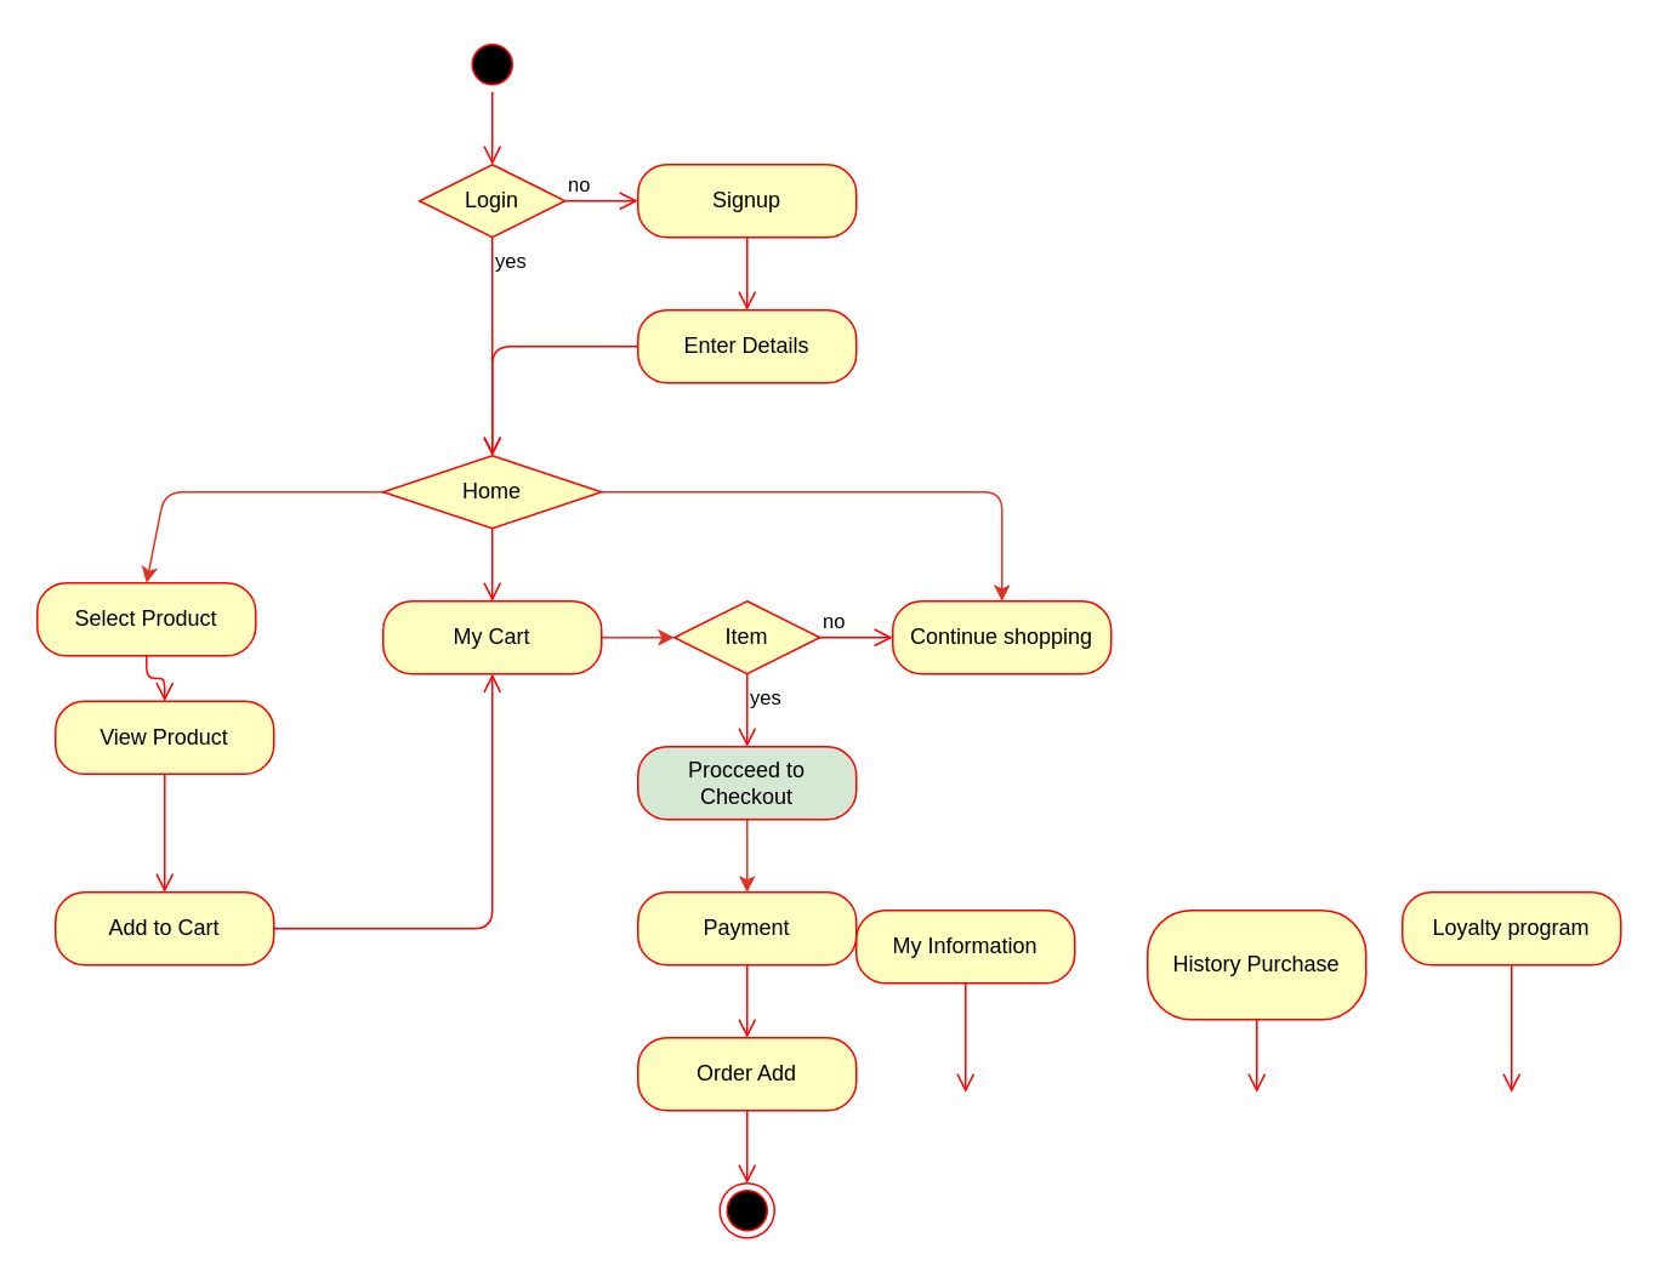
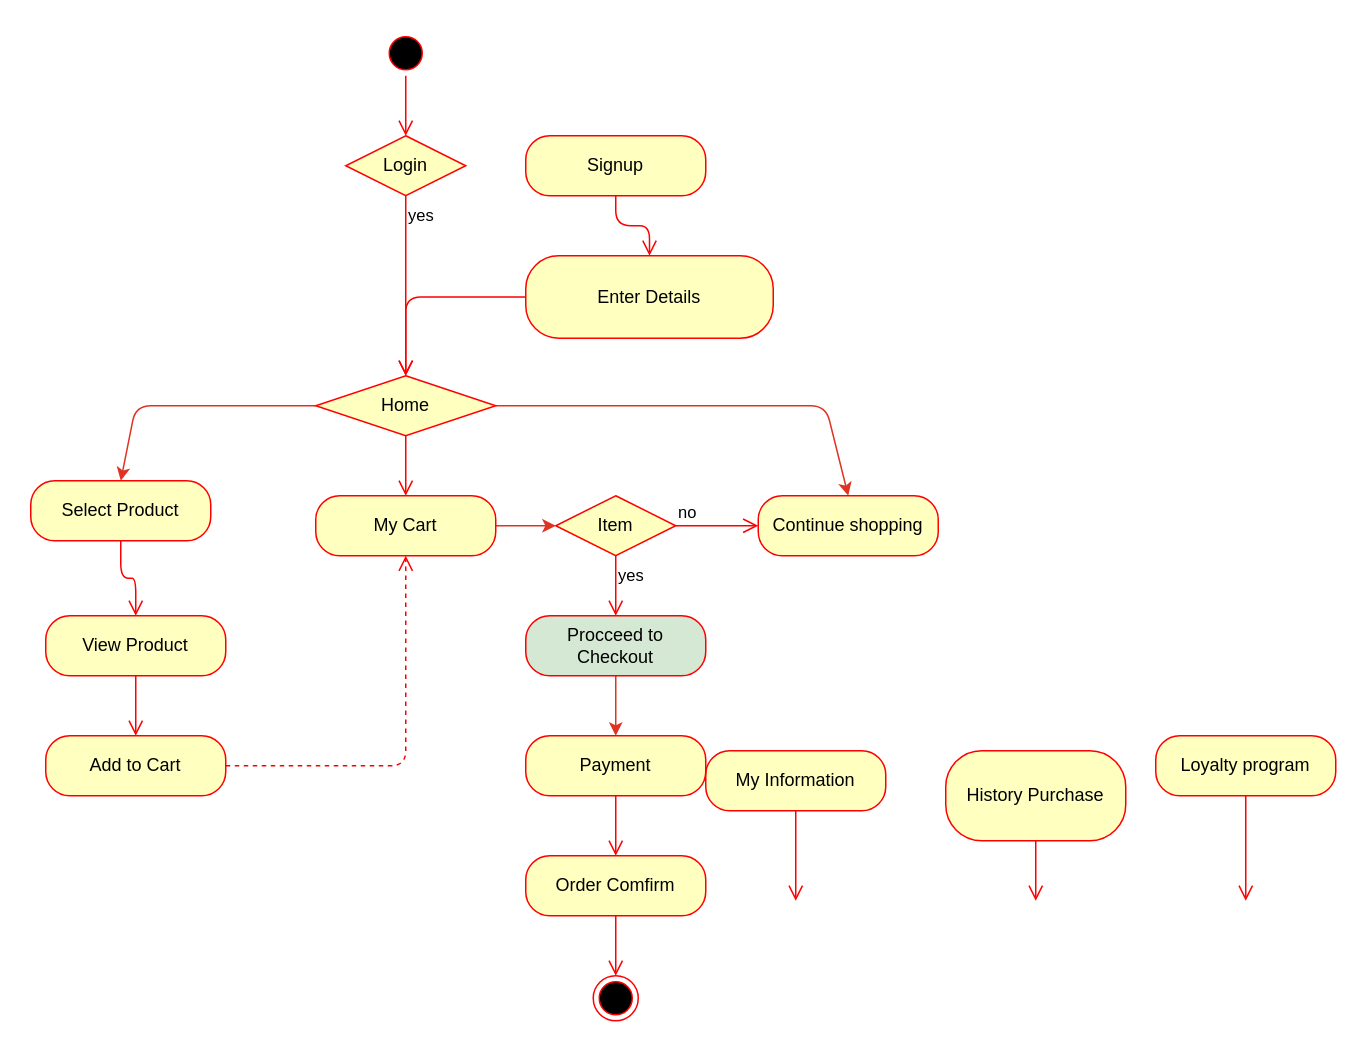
  <mxCell id="0" />
  <mxCell id="1" parent="0" />
  <mxCell id="2" value="" style="ellipse;html=1;shape=startState;fillColor=#000000;strokeColor=#ff0000;" vertex="1" parent="1"><mxGeometry x="255" y="20" width="30" height="30" as="geometry" /></mxCell>
  <mxCell id="3" value="" style="edgeStyle=orthogonalEdgeStyle;html=1;verticalAlign=bottom;endArrow=open;endSize=8;strokeColor=#ff0000;" edge="1" source="2" parent="1" target="4"><mxGeometry relative="1" as="geometry"><mxPoint x="265" y="140" as="targetPoint" /></mxGeometry></mxCell>
  <mxCell id="4" value="Login" style="rhombus;whiteSpace=wrap;html=1;fillColor=#ffffc0;strokeColor=#ff0000;" vertex="1" parent="1"><mxGeometry x="230" y="90" width="80" height="40" as="geometry" /></mxCell>
- <mxCell id="5" value="no" style="edgeStyle=orthogonalEdgeStyle;html=1;align=left;verticalAlign=bottom;endArrow=open;endSize=8;strokeColor=#ff0000;entryX=0;entryY=0.5;entryDx=0;entryDy=0;" edge="1" source="4" parent="1" target="7"><mxGeometry x="-1" relative="1" as="geometry"><mxPoint x="410" y="110" as="targetPoint" /></mxGeometry></mxCell>
  <mxCell id="6" value="yes" style="edgeStyle=orthogonalEdgeStyle;html=1;align=left;verticalAlign=top;endArrow=open;endSize=8;strokeColor=#ff0000;entryX=0.5;entryY=0;entryDx=0;entryDy=0;" edge="1" source="4" parent="1" target="11"><mxGeometry x="-1" relative="1" as="geometry"><mxPoint x="270" y="190" as="targetPoint" /></mxGeometry></mxCell>
  <mxCell id="7" value="Signup" style="rounded=1;whiteSpace=wrap;html=1;arcSize=40;fontColor=#000000;fillColor=#ffffc0;strokeColor=#ff0000;" vertex="1" parent="1"><mxGeometry x="350" y="90" width="120" height="40" as="geometry" /></mxCell>
  <mxCell id="8" value="" style="edgeStyle=orthogonalEdgeStyle;html=1;verticalAlign=bottom;endArrow=open;endSize=8;strokeColor=#ff0000;entryX=0.5;entryY=0;entryDx=0;entryDy=0;" edge="1" source="7" parent="1" target="13"><mxGeometry relative="1" as="geometry"><mxPoint x="410" y="210" as="targetPoint" /></mxGeometry></mxCell>
  <mxCell id="9" style="edgeStyle=none;html=1;exitX=0;exitY=0.5;exitDx=0;exitDy=0;entryX=0.5;entryY=0;entryDx=0;entryDy=0;strokeColor=#df3323;" edge="1" parent="1" source="11" target="15"><mxGeometry relative="1" as="geometry"><Array as="points"><mxPoint x="90" y="270" /></Array></mxGeometry></mxCell>
  <mxCell id="10" style="edgeStyle=none;html=1;exitX=1;exitY=0.5;exitDx=0;exitDy=0;entryX=0.5;entryY=0;entryDx=0;entryDy=0;strokeColor=#df3323;" edge="1" parent="1" source="11" target="32"><mxGeometry relative="1" as="geometry"><Array as="points"><mxPoint x="550" y="270" /></Array></mxGeometry></mxCell>
  <mxCell id="11" value="Home" style="rhombus;whiteSpace=wrap;html=1;arcSize=40;fontColor=#000000;fillColor=#ffffc0;strokeColor=#ff0000;" vertex="1" parent="1"><mxGeometry x="210" y="250" width="120" height="40" as="geometry" /></mxCell>
  <mxCell id="12" value="" style="edgeStyle=orthogonalEdgeStyle;html=1;verticalAlign=bottom;endArrow=open;endSize=8;strokeColor=#ff0000;entryX=0.5;entryY=0;entryDx=0;entryDy=0;" edge="1" source="11" parent="1" target="18"><mxGeometry relative="1" as="geometry"><mxPoint x="270" y="340" as="targetPoint" /></mxGeometry></mxCell>
- <mxCell id="13" value="Enter Details" style="rounded=1;whiteSpace=wrap;html=1;arcSize=40;fontColor=#000000;fillColor=#ffffc0;strokeColor=#ff0000;" vertex="1" parent="1"><mxGeometry x="350" y="170" width="120" height="40" as="geometry" /></mxCell>
+ <mxCell id="13" value="Enter Details" style="rounded=1;whiteSpace=wrap;html=1;arcSize=40;fontColor=#000000;fillColor=#ffffc0;strokeColor=#ff0000;" vertex="1" parent="1"><mxGeometry x="350" y="170" width="165" height="55" as="geometry" /></mxCell>
  <mxCell id="14" value="" style="edgeStyle=orthogonalEdgeStyle;html=1;verticalAlign=bottom;endArrow=open;endSize=8;strokeColor=#ff0000;entryX=0.5;entryY=0;entryDx=0;entryDy=0;" edge="1" source="13" parent="1" target="11"><mxGeometry relative="1" as="geometry"><mxPoint x="270" y="230" as="targetPoint" /></mxGeometry></mxCell>
  <mxCell id="15" value="Select Product" style="rounded=1;whiteSpace=wrap;html=1;arcSize=40;fontColor=#000000;fillColor=#ffffc0;strokeColor=#ff0000;" vertex="1" parent="1"><mxGeometry x="20" y="320" width="120" height="40" as="geometry" /></mxCell>
  <mxCell id="16" value="" style="edgeStyle=orthogonalEdgeStyle;html=1;verticalAlign=bottom;endArrow=open;endSize=8;strokeColor=#ff0000;entryX=0.5;entryY=0;entryDx=0;entryDy=0;" edge="1" source="15" parent="1" target="25"><mxGeometry relative="1" as="geometry"><mxPoint x="50" y="410" as="targetPoint" /></mxGeometry></mxCell>
  <mxCell id="17" style="edgeStyle=none;html=1;exitX=1;exitY=0.5;exitDx=0;exitDy=0;entryX=0;entryY=0.5;entryDx=0;entryDy=0;strokeColor=#df3323;" edge="1" parent="1" source="18" target="29"><mxGeometry relative="1" as="geometry" /></mxCell>
  <mxCell id="18" value="My Cart" style="rounded=1;whiteSpace=wrap;html=1;arcSize=40;fontColor=#000000;fillColor=#ffffc0;strokeColor=#ff0000;" vertex="1" parent="1"><mxGeometry x="210" y="330" width="120" height="40" as="geometry" /></mxCell>
  <mxCell id="19" value="My Information" style="rounded=1;whiteSpace=wrap;html=1;arcSize=40;fontColor=#000000;fillColor=#ffffc0;strokeColor=#ff0000;" vertex="1" parent="1"><mxGeometry x="470" y="500" width="120" height="40" as="geometry" /></mxCell>
  <mxCell id="20" value="" style="edgeStyle=orthogonalEdgeStyle;html=1;verticalAlign=bottom;endArrow=open;endSize=8;strokeColor=#ff0000;" edge="1" source="19" parent="1"><mxGeometry relative="1" as="geometry"><mxPoint x="530" y="600" as="targetPoint" /></mxGeometry></mxCell>
  <mxCell id="21" value="History Purchase" style="rounded=1;whiteSpace=wrap;html=1;arcSize=40;fontColor=#000000;fillColor=#ffffc0;strokeColor=#ff0000;" vertex="1" parent="1"><mxGeometry x="630" y="500" width="120" height="60" as="geometry" /></mxCell>
  <mxCell id="22" value="" style="edgeStyle=orthogonalEdgeStyle;html=1;verticalAlign=bottom;endArrow=open;endSize=8;strokeColor=#ff0000;" edge="1" source="21" parent="1"><mxGeometry relative="1" as="geometry"><mxPoint x="690" y="600" as="targetPoint" /></mxGeometry></mxCell>
  <mxCell id="23" value="Loyalty program" style="rounded=1;whiteSpace=wrap;html=1;arcSize=40;fontColor=#000000;fillColor=#ffffc0;strokeColor=#ff0000;" vertex="1" parent="1"><mxGeometry x="770" y="490" width="120" height="40" as="geometry" /></mxCell>
  <mxCell id="24" value="" style="edgeStyle=orthogonalEdgeStyle;html=1;verticalAlign=bottom;endArrow=open;endSize=8;strokeColor=#ff0000;" edge="1" source="23" parent="1"><mxGeometry relative="1" as="geometry"><mxPoint x="830" y="600" as="targetPoint" /></mxGeometry></mxCell>
- <mxCell id="25" value="View Product" style="rounded=1;whiteSpace=wrap;html=1;arcSize=40;fontColor=#000000;fillColor=#ffffc0;strokeColor=#ff0000;" vertex="1" parent="1"><mxGeometry x="30" y="385" width="120" height="40" as="geometry" /></mxCell>
+ <mxCell id="25" value="View Product" style="rounded=1;whiteSpace=wrap;html=1;arcSize=40;fontColor=#000000;fillColor=#ffffc0;strokeColor=#ff0000;" vertex="1" parent="1"><mxGeometry x="30" y="410" width="120" height="40" as="geometry" /></mxCell>
  <mxCell id="26" value="" style="edgeStyle=orthogonalEdgeStyle;html=1;verticalAlign=bottom;endArrow=open;endSize=8;strokeColor=#ff0000;entryX=0.5;entryY=0;entryDx=0;entryDy=0;" edge="1" source="25" parent="1" target="27"><mxGeometry relative="1" as="geometry"><mxPoint x="120" y="570" as="targetPoint" /></mxGeometry></mxCell>
  <mxCell id="27" value="Add to Cart" style="rounded=1;whiteSpace=wrap;html=1;arcSize=40;fontColor=#000000;fillColor=#ffffc0;strokeColor=#ff0000;" vertex="1" parent="1"><mxGeometry x="30" y="490" width="120" height="40" as="geometry" /></mxCell>
- <mxCell id="28" value="" style="edgeStyle=orthogonalEdgeStyle;html=1;verticalAlign=bottom;endArrow=open;endSize=8;strokeColor=#ff0000;entryX=0.5;entryY=1;entryDx=0;entryDy=0;" edge="1" source="27" parent="1" target="18"><mxGeometry relative="1" as="geometry"><mxPoint x="250" y="630" as="targetPoint" /></mxGeometry></mxCell>
+ <mxCell id="28" value="" style="edgeStyle=orthogonalEdgeStyle;html=1;verticalAlign=bottom;endArrow=open;endSize=8;strokeColor=#ff0000;entryX=0.5;entryY=1;entryDx=0;entryDy=0;dashed=1;" edge="1" source="27" parent="1" target="18"><mxGeometry relative="1" as="geometry"><mxPoint x="250" y="630" as="targetPoint" /></mxGeometry></mxCell>
  <mxCell id="29" value="Item" style="rhombus;whiteSpace=wrap;html=1;fillColor=#ffffc0;strokeColor=#ff0000;" vertex="1" parent="1"><mxGeometry x="370" y="330" width="80" height="40" as="geometry" /></mxCell>
  <mxCell id="30" value="no" style="edgeStyle=orthogonalEdgeStyle;html=1;align=left;verticalAlign=bottom;endArrow=open;endSize=8;strokeColor=#ff0000;entryX=0;entryY=0.5;entryDx=0;entryDy=0;" edge="1" source="29" parent="1" target="32"><mxGeometry x="-1" relative="1" as="geometry"><mxPoint x="550" y="350" as="targetPoint" /></mxGeometry></mxCell>
  <mxCell id="31" value="yes" style="edgeStyle=orthogonalEdgeStyle;html=1;align=left;verticalAlign=top;endArrow=open;endSize=8;strokeColor=#ff0000;entryX=0.5;entryY=0;entryDx=0;entryDy=0;" edge="1" source="29" parent="1" target="34"><mxGeometry x="-1" relative="1" as="geometry"><mxPoint x="410" y="430" as="targetPoint" /></mxGeometry></mxCell>
- <mxCell id="32" value="Continue shopping" style="rounded=1;whiteSpace=wrap;html=1;arcSize=40;fontColor=#000000;fillColor=#ffffc0;strokeColor=#ff0000;" vertex="1" parent="1"><mxGeometry x="490" y="330" width="120" height="40" as="geometry" /></mxCell>
+ <mxCell id="32" value="Continue shopping" style="rounded=1;whiteSpace=wrap;html=1;arcSize=40;fontColor=#000000;fillColor=#ffffc0;strokeColor=#ff0000;" vertex="1" parent="1"><mxGeometry x="505" y="330" width="120" height="40" as="geometry" /></mxCell>
  <mxCell id="33" style="edgeStyle=none;html=1;exitX=0.5;exitY=1;exitDx=0;exitDy=0;entryX=0.5;entryY=0;entryDx=0;entryDy=0;strokeColor=#df3323;" edge="1" parent="1" source="34" target="35"><mxGeometry relative="1" as="geometry" /></mxCell>
  <mxCell id="34" value="Procceed to Checkout" style="rounded=1;whiteSpace=wrap;html=1;arcSize=40;fontColor=#000000;fillColor=#d5e8d4;strokeColor=#ff0000;" vertex="1" parent="1"><mxGeometry x="350" y="410" width="120" height="40" as="geometry" /></mxCell>
  <mxCell id="35" value="Payment" style="rounded=1;whiteSpace=wrap;html=1;arcSize=40;fontColor=#000000;fillColor=#ffffc0;strokeColor=#ff0000;" vertex="1" parent="1"><mxGeometry x="350" y="490" width="120" height="40" as="geometry" /></mxCell>
  <mxCell id="36" value="" style="edgeStyle=orthogonalEdgeStyle;html=1;verticalAlign=bottom;endArrow=open;endSize=8;strokeColor=#ff0000;entryX=0.5;entryY=0;entryDx=0;entryDy=0;" edge="1" source="35" parent="1" target="37"><mxGeometry relative="1" as="geometry"><mxPoint x="410" y="580" as="targetPoint" /></mxGeometry></mxCell>
- <mxCell id="37" value="Order Add" style="rounded=1;whiteSpace=wrap;html=1;arcSize=40;fontColor=#000000;fillColor=#ffffc0;strokeColor=#ff0000;" vertex="1" parent="1"><mxGeometry x="350" y="570" width="120" height="40" as="geometry" /></mxCell>
+ <mxCell id="37" value="Order Comfirm" style="rounded=1;whiteSpace=wrap;html=1;arcSize=40;fontColor=#000000;fillColor=#ffffc0;strokeColor=#ff0000;" vertex="1" parent="1"><mxGeometry x="350" y="570" width="120" height="40" as="geometry" /></mxCell>
  <mxCell id="38" value="" style="edgeStyle=orthogonalEdgeStyle;html=1;verticalAlign=bottom;endArrow=open;endSize=8;strokeColor=#ff0000;entryX=0.5;entryY=0;entryDx=0;entryDy=0;" edge="1" source="37" parent="1" target="39"><mxGeometry relative="1" as="geometry"><mxPoint x="360" y="720" as="targetPoint" /></mxGeometry></mxCell>
  <mxCell id="39" value="" style="ellipse;html=1;shape=endState;fillColor=#000000;strokeColor=#ff0000;" vertex="1" parent="1"><mxGeometry x="395" y="650" width="30" height="30" as="geometry" /></mxCell>
